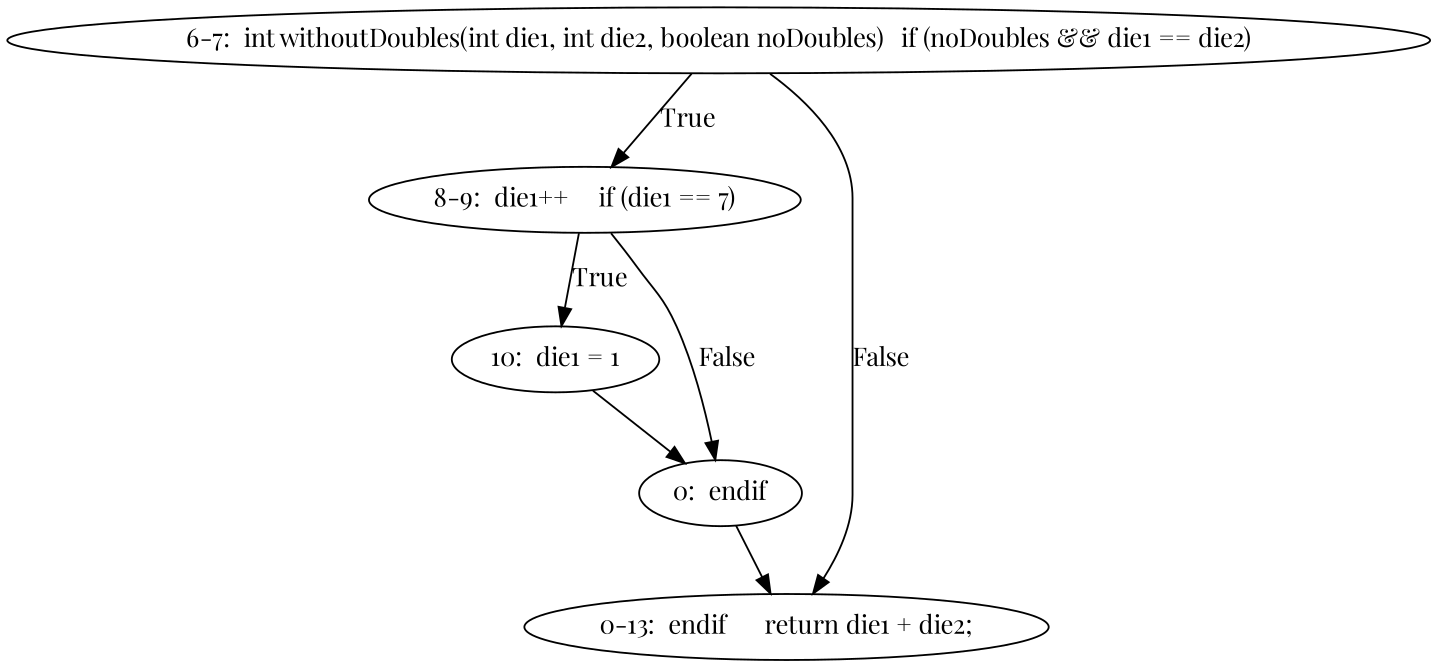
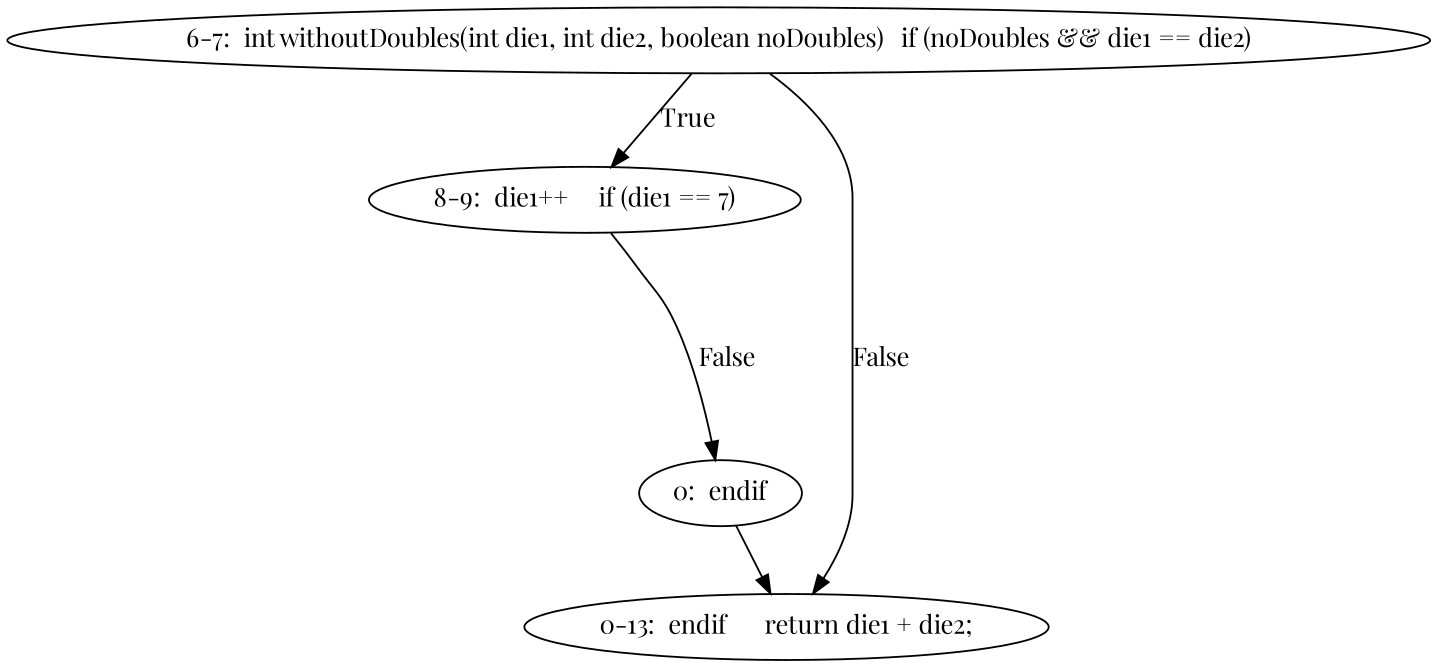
  digraph {
    fontname="Playfair Display"
    node [fontname="Playfair Display"]
    edge [fontname="Playfair Display"]
    n1 [label="6-7:  int withoutDoubles(int die1, int die2, boolean noDoubles)	if (noDoubles && die1 == die2)"]
    n2 [label="8-9:  die1++	if (die1 == 7)"]
    n3 [label="0-13:  endif	return die1 + die2;"]
-   n4 [label="10:  die1 = 1"]
    n5 [label="0:  endif"]
    n1 -> n2 [label=True]
    n1 -> n3 [label=False]
-   n2 -> n4 [label=True]
    n2 -> n5 [label=False]
-   n4 -> n5
    n5 -> n3
  }
